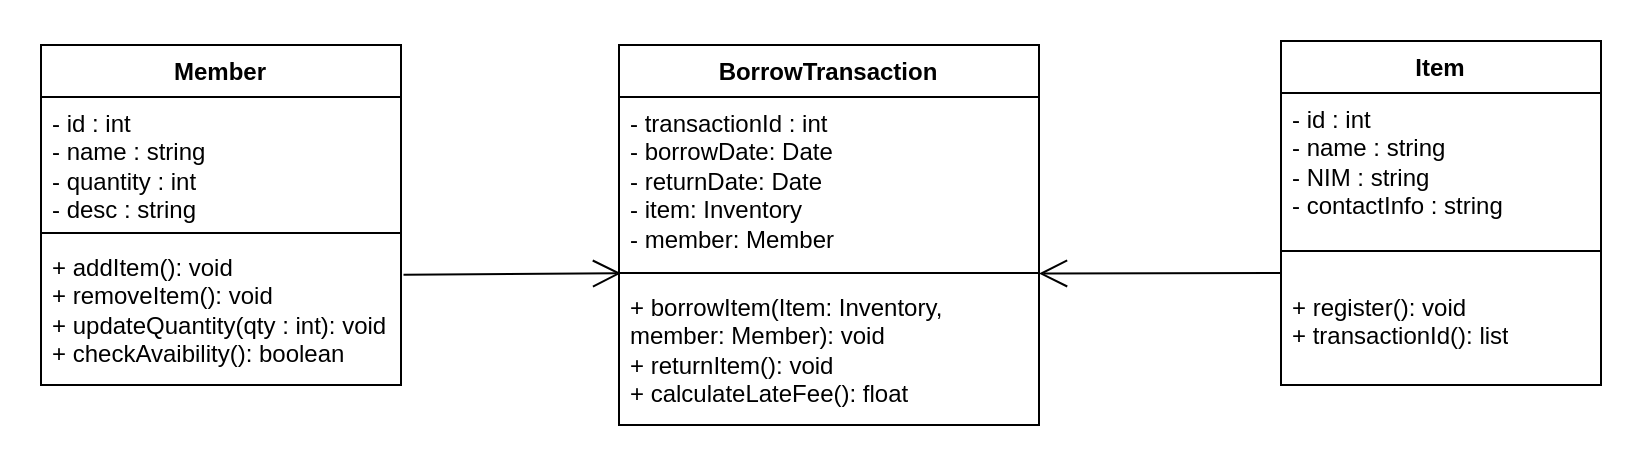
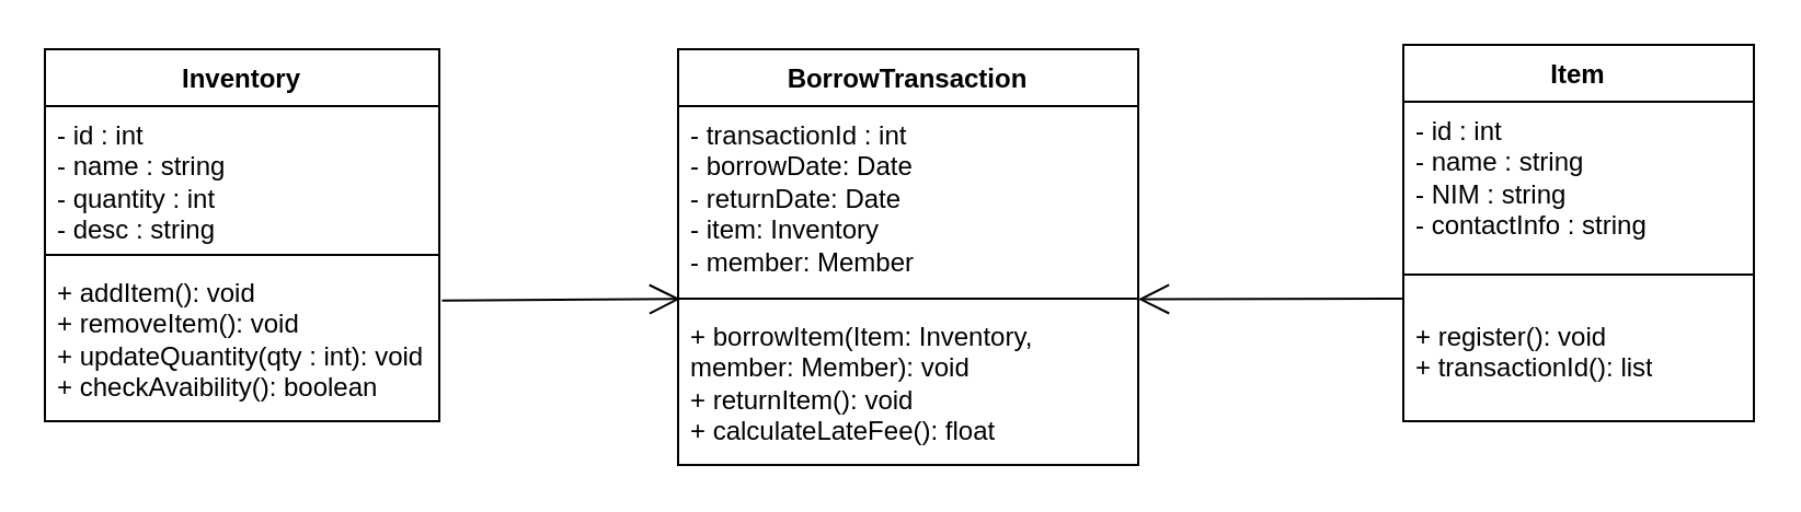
  <mxCell id="0" />
  <mxCell id="1" parent="0" />
- <mxCell id="2" value="Member" style="swimlane;fontStyle=1;align=center;verticalAlign=top;childLayout=stackLayout;horizontal=1;startSize=26;horizontalStack=0;resizeParent=1;resizeParentMax=0;resizeLast=0;collapsible=1;marginBottom=0;whiteSpace=wrap;html=1;" parent="1" vertex="1"><mxGeometry x="20" width="180" height="170" as="geometry" y="22" /></mxCell>
+ <mxCell id="2" value="Inventory" style="swimlane;fontStyle=1;align=center;verticalAlign=top;childLayout=stackLayout;horizontal=1;startSize=26;horizontalStack=0;resizeParent=1;resizeParentMax=0;resizeLast=0;collapsible=1;marginBottom=0;whiteSpace=wrap;html=1;" parent="1" vertex="1"><mxGeometry x="20" width="180" height="170" as="geometry" y="22" /></mxCell>
  <mxCell id="3" value="- id : int&lt;div&gt;- name : string&lt;/div&gt;&lt;div&gt;- quantity : int&lt;/div&gt;&lt;div&gt;- desc : string&lt;/div&gt;" style="text;strokeColor=none;fillColor=none;align=left;verticalAlign=top;spacingLeft=4;spacingRight=4;overflow=hidden;rotatable=0;points=[[0,0.5],[1,0.5]];portConstraint=eastwest;whiteSpace=wrap;html=1;" parent="2" vertex="1"><mxGeometry y="26" width="180" height="64" as="geometry" /></mxCell>
  <mxCell id="4" value="" style="line;strokeWidth=1;fillColor=none;align=left;verticalAlign=middle;spacingTop=-1;spacingLeft=3;spacingRight=3;rotatable=0;labelPosition=right;points=[];portConstraint=eastwest;strokeColor=inherit;" parent="2" vertex="1"><mxGeometry y="90" width="180" height="8" as="geometry" /></mxCell>
  <mxCell id="5" value="+ addItem(): void&lt;div&gt;+ removeItem(): void&lt;/div&gt;&lt;div&gt;+ updateQuantity(qty : int): void&lt;/div&gt;&lt;div&gt;+ checkAvaibility(): boolean&lt;/div&gt;" style="text;strokeColor=none;fillColor=none;align=left;verticalAlign=top;spacingLeft=4;spacingRight=4;overflow=hidden;rotatable=0;points=[[0,0.5],[1,0.5]];portConstraint=eastwest;whiteSpace=wrap;html=1;" parent="2" vertex="1"><mxGeometry y="98" width="180" height="72" as="geometry" /></mxCell>
  <mxCell id="6" value="Item" style="swimlane;fontStyle=1;align=center;verticalAlign=top;childLayout=stackLayout;horizontal=1;startSize=26;horizontalStack=0;resizeParent=1;resizeParentMax=0;resizeLast=0;collapsible=1;marginBottom=0;whiteSpace=wrap;html=1;" parent="1" vertex="1"><mxGeometry x="640" y="20" width="160" height="172" as="geometry" /></mxCell>
  <mxCell id="7" value="- id : int&lt;div&gt;- name : string&lt;/div&gt;&lt;div&gt;- NIM : string&lt;/div&gt;&lt;div&gt;- contactInfo : string&lt;/div&gt;" style="text;strokeColor=none;fillColor=none;align=left;verticalAlign=top;spacingLeft=4;spacingRight=4;overflow=hidden;rotatable=0;points=[[0,0.5],[1,0.5]];portConstraint=eastwest;whiteSpace=wrap;html=1;" parent="6" vertex="1"><mxGeometry y="26" width="160" height="64" as="geometry" /></mxCell>
  <mxCell id="8" value="" style="line;strokeWidth=1;fillColor=none;align=left;verticalAlign=middle;spacingTop=-1;spacingLeft=3;spacingRight=3;rotatable=0;labelPosition=right;points=[];portConstraint=eastwest;strokeColor=inherit;" parent="6" vertex="1"><mxGeometry y="90" width="160" height="30" as="geometry" /></mxCell>
  <mxCell id="9" value="+ register(): void&lt;div&gt;+ transactionId(): list&lt;/div&gt;" style="text;strokeColor=none;fillColor=none;align=left;verticalAlign=top;spacingLeft=4;spacingRight=4;overflow=hidden;rotatable=0;points=[[0,0.5],[1,0.5]];portConstraint=eastwest;whiteSpace=wrap;html=1;" parent="6" vertex="1"><mxGeometry y="120" width="160" height="52" as="geometry" /></mxCell>
  <mxCell id="10" value="BorrowTransaction" style="swimlane;fontStyle=1;align=center;verticalAlign=top;childLayout=stackLayout;horizontal=1;startSize=26;horizontalStack=0;resizeParent=1;resizeParentMax=0;resizeLast=0;collapsible=1;marginBottom=0;whiteSpace=wrap;html=1;" parent="1" vertex="1"><mxGeometry x="309" width="210" height="190" as="geometry" y="22" /></mxCell>
  <mxCell id="11" value="- transactionId : int&lt;div&gt;- borrowDate: Date&lt;/div&gt;&lt;div&gt;- returnDate: Date&lt;/div&gt;&lt;div&gt;- item: Inventory&lt;/div&gt;&lt;div&gt;- member: Member&lt;/div&gt;" style="text;strokeColor=none;fillColor=none;align=left;verticalAlign=top;spacingLeft=4;spacingRight=4;overflow=hidden;rotatable=0;points=[[0,0.5],[1,0.5]];portConstraint=eastwest;whiteSpace=wrap;html=1;" parent="10" vertex="1"><mxGeometry y="26" width="210" height="84" as="geometry" /></mxCell>
  <mxCell id="12" value="" style="line;strokeWidth=1;fillColor=none;align=left;verticalAlign=middle;spacingTop=-1;spacingLeft=3;spacingRight=3;rotatable=0;labelPosition=right;points=[];portConstraint=eastwest;strokeColor=inherit;" parent="10" vertex="1"><mxGeometry y="110" width="210" height="8" as="geometry" /></mxCell>
  <mxCell id="13" value="+ borrowItem(Item: Inventory, member: Member): void&lt;div&gt;+ returnItem(): void&lt;/div&gt;&lt;div&gt;+ calculateLateFee(): float&lt;/div&gt;" style="text;strokeColor=none;fillColor=none;align=left;verticalAlign=top;spacingLeft=4;spacingRight=4;overflow=hidden;rotatable=0;points=[[0,0.5],[1,0.5]];portConstraint=eastwest;whiteSpace=wrap;html=1;" parent="10" vertex="1"><mxGeometry y="118" width="210" height="72" as="geometry" /></mxCell>
  <mxCell id="14" value="" style="endArrow=open;endFill=1;endSize=12;html=1;rounded=0;exitX=1.007;exitY=0.235;exitDx=0;exitDy=0;exitPerimeter=0;entryX=0.01;entryY=0.863;entryDx=0;entryDy=0;entryPerimeter=0;" parent="1" source="5" edge="1"><mxGeometry width="160" relative="1" as="geometry"><mxPoint x="200" y="131.998" as="sourcePoint" /><mxPoint x="310.02" y="136.162" as="targetPoint" /></mxGeometry></mxCell>
  <mxCell id="15" value="" style="endArrow=open;endFill=1;endSize=12;html=1;rounded=0;entryX=1.001;entryY=0.922;entryDx=0;entryDy=0;entryPerimeter=0;" parent="1" edge="1"><mxGeometry width="160" relative="1" as="geometry"><mxPoint x="639.79" y="135.998" as="sourcePoint" /><mxPoint x="519" y="136.268" as="targetPoint" /></mxGeometry></mxCell>
